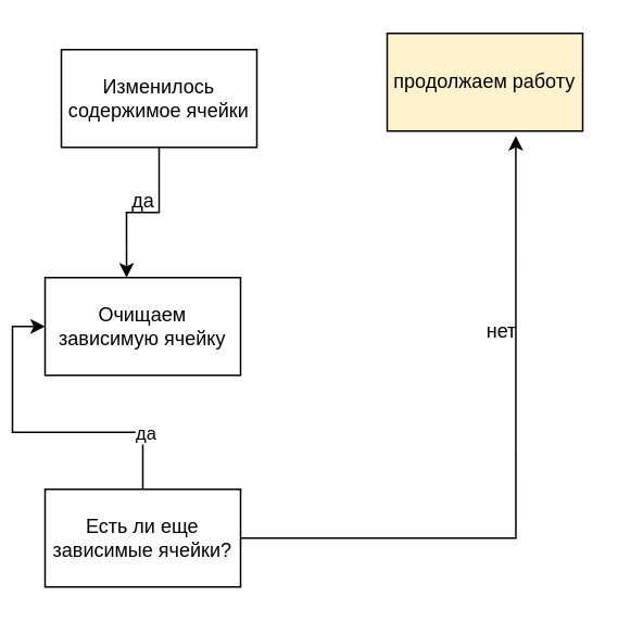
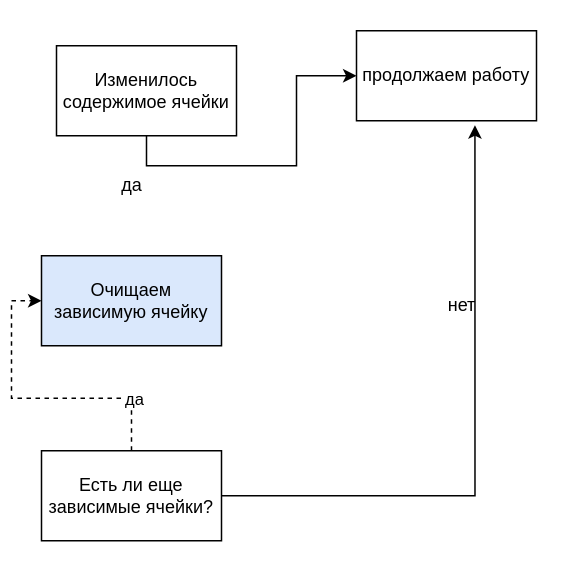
  <mxCell id="0" />
  <mxCell id="1" parent="0" />
- <mxCell id="2" value="продолжаем работу&lt;br&gt;" style="rounded=0;whiteSpace=wrap;html=1;fillColor=#fff2cc;" vertex="1" parent="1"><mxGeometry x="230" y="20" width="120" height="60" as="geometry" /></mxCell>
- <mxCell id="3" style="edgeStyle=orthogonalEdgeStyle;rounded=0;orthogonalLoop=1;jettySize=auto;html=1;entryX=0;entryY=0.5;entryDx=0;entryDy=0;" edge="1" parent="1" source="6" target="7"><mxGeometry relative="1" as="geometry" /></mxCell>
+ <mxCell id="2" value="продолжаем работу&lt;br&gt;" style="rounded=0;whiteSpace=wrap;html=1;" vertex="1" parent="1"><mxGeometry x="230" y="20" width="120" height="60" as="geometry" /></mxCell>
+ <mxCell id="3" style="edgeStyle=orthogonalEdgeStyle;rounded=0;orthogonalLoop=1;jettySize=auto;html=1;entryX=0;entryY=0.5;entryDx=0;entryDy=0;dashed=1;" edge="1" parent="1" source="6" target="7"><mxGeometry relative="1" as="geometry" /></mxCell>
  <mxCell id="4" value="да" style="edgeLabel;html=1;align=center;verticalAlign=middle;resizable=0;points=[];" vertex="1" connectable="0" parent="3"><mxGeometry x="-0.619" y="-4" relative="1" as="geometry"><mxPoint x="4" y="4" as="offset" /></mxGeometry></mxCell>
  <mxCell id="5" style="edgeStyle=orthogonalEdgeStyle;rounded=0;orthogonalLoop=1;jettySize=auto;html=1;exitX=1;exitY=0.5;exitDx=0;exitDy=0;entryX=0.658;entryY=1.05;entryDx=0;entryDy=0;entryPerimeter=0;" edge="1" parent="1" source="6" target="2"><mxGeometry relative="1" as="geometry" /></mxCell>
  <mxCell id="6" value="Есть ли еще зависимые ячейки?" style="rounded=0;whiteSpace=wrap;html=1;" vertex="1" parent="1"><mxGeometry x="20" y="300" width="120" height="60" as="geometry" /></mxCell>
- <mxCell id="7" value="Очищаем зависимую ячейку" style="rounded=0;whiteSpace=wrap;html=1;" vertex="1" parent="1"><mxGeometry x="20" y="170" width="120" height="60" as="geometry" /></mxCell>
- <mxCell id="8" style="edgeStyle=orthogonalEdgeStyle;rounded=0;orthogonalLoop=1;jettySize=auto;html=1;exitX=0.5;exitY=1;exitDx=0;exitDy=0;entryX=0.417;entryY=0;entryDx=0;entryDy=0;entryPerimeter=0;" edge="1" parent="1" source="9" target="7"><mxGeometry relative="1" as="geometry"><mxPoint x="70" y="160" as="targetPoint" /></mxGeometry></mxCell>
+ <mxCell id="7" value="Очищаем зависимую ячейку" style="rounded=0;whiteSpace=wrap;html=1;fillColor=#dae8fc;" vertex="1" parent="1"><mxGeometry x="20" y="170" width="120" height="60" as="geometry" /></mxCell>
+ <mxCell id="8" style="edgeStyle=orthogonalEdgeStyle;rounded=0;orthogonalLoop=1;jettySize=auto;html=1;exitX=0.5;exitY=1;exitDx=0;exitDy=0;" edge="1" parent="1" source="9" target="2"><mxGeometry relative="1" as="geometry"><mxPoint x="70" y="160" as="targetPoint" /></mxGeometry></mxCell>
  <mxCell id="9" value="Изменилось содержимое ячейки" style="rounded=0;whiteSpace=wrap;html=1;" vertex="1" parent="1"><mxGeometry x="30" y="30" width="120" height="60" as="geometry" /></mxCell>
  <mxCell id="10" value="нет&lt;br&gt;" style="text;html=1;align=center;verticalAlign=middle;resizable=0;points=[];autosize=1;strokeColor=none;fillColor=none;" vertex="1" parent="1"><mxGeometry x="280" y="188" width="40" height="30" as="geometry" /></mxCell>
  <mxCell id="11" value="да&lt;br&gt;" style="text;html=1;align=center;verticalAlign=middle;resizable=0;points=[];autosize=1;strokeColor=none;fillColor=none;" vertex="1" parent="1"><mxGeometry x="60" y="108" width="40" height="30" as="geometry" /></mxCell>
